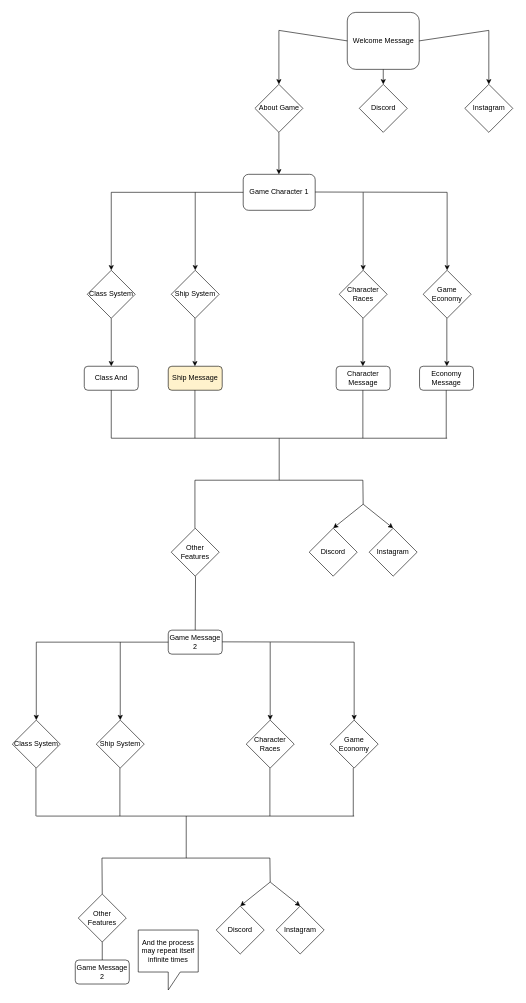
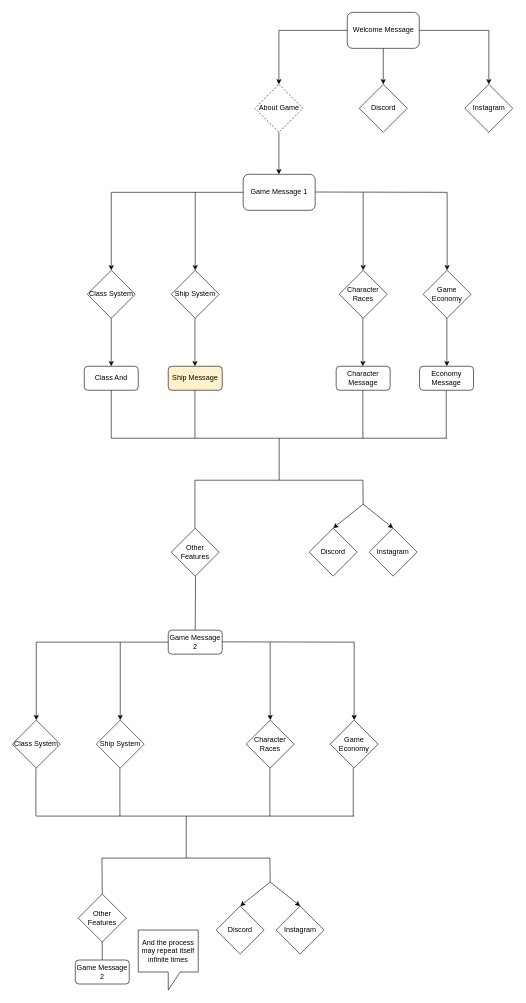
  <mxCell id="0" />
  <mxCell id="1" parent="0" />
- <mxCell id="2" value="Welcome Message" style="rounded=1;whiteSpace=wrap;html=1;" parent="1" vertex="1"><mxGeometry x="578.5" y="20" width="120" height="95" as="geometry" /></mxCell>
+ <mxCell id="2" value="Welcome Message" style="rounded=1;whiteSpace=wrap;html=1;" parent="1" vertex="1"><mxGeometry x="578.5" y="20" width="120" height="60" as="geometry" /></mxCell>
  <mxCell id="3" value="" style="endArrow=none;html=1;rounded=0;entryX=0;entryY=0.5;entryDx=0;entryDy=0;" parent="1" target="2" edge="1"><mxGeometry width="50" height="50" relative="1" as="geometry"><mxPoint x="464.5" y="50" as="sourcePoint" /><mxPoint x="504.5" y="25" as="targetPoint" /></mxGeometry></mxCell>
  <mxCell id="4" value="" style="endArrow=none;html=1;rounded=0;exitX=1;exitY=0.5;exitDx=0;exitDy=0;" parent="1" source="2" edge="1"><mxGeometry width="50" height="50" relative="1" as="geometry"><mxPoint x="724.5" y="49.5" as="sourcePoint" /><mxPoint x="814.5" y="50" as="targetPoint" /></mxGeometry></mxCell>
  <mxCell id="5" value="" style="endArrow=classic;html=1;rounded=0;entryX=0.5;entryY=0;entryDx=0;entryDy=0;" parent="1" target="7" edge="1"><mxGeometry width="50" height="50" relative="1" as="geometry"><mxPoint x="464.5" y="50" as="sourcePoint" /><mxPoint x="464.5" y="140" as="targetPoint" /></mxGeometry></mxCell>
  <mxCell id="6" value="" style="endArrow=classic;html=1;rounded=0;" parent="1" edge="1"><mxGeometry width="50" height="50" relative="1" as="geometry"><mxPoint x="814.5" y="50" as="sourcePoint" /><mxPoint x="814.5" y="140" as="targetPoint" /></mxGeometry></mxCell>
- <mxCell id="7" value="About Game" style="rhombus;whiteSpace=wrap;html=1;" parent="1" vertex="1"><mxGeometry x="424.5" y="140" width="80" height="80" as="geometry" /></mxCell>
+ <mxCell id="7" value="About Game" style="rhombus;whiteSpace=wrap;html=1;dashed=1;" parent="1" vertex="1"><mxGeometry x="424.5" y="140" width="80" height="80" as="geometry" /></mxCell>
  <mxCell id="8" value="Instagram" style="rhombus;whiteSpace=wrap;html=1;" parent="1" vertex="1"><mxGeometry x="774.5" y="140" width="80" height="80" as="geometry" /></mxCell>
  <mxCell id="9" value="" style="endArrow=classic;html=1;rounded=0;exitX=0.5;exitY=1;exitDx=0;exitDy=0;" parent="1" source="7" edge="1"><mxGeometry width="50" height="50" relative="1" as="geometry"><mxPoint x="453.5" y="300" as="sourcePoint" /><mxPoint x="464.5" y="290" as="targetPoint" /></mxGeometry></mxCell>
- <mxCell id="10" value="Game Character 1" style="rounded=1;whiteSpace=wrap;html=1;" parent="1" vertex="1"><mxGeometry x="405" y="290" width="120" height="60" as="geometry" /></mxCell>
+ <mxCell id="10" value="Game Message 1" style="rounded=1;whiteSpace=wrap;html=1;" parent="1" vertex="1"><mxGeometry x="405" y="290" width="120" height="60" as="geometry" /></mxCell>
  <mxCell id="11" value="" style="endArrow=none;html=1;rounded=0;entryX=0;entryY=0.5;entryDx=0;entryDy=0;" parent="1" target="10" edge="1"><mxGeometry width="50" height="50" relative="1" as="geometry"><mxPoint x="185" y="320" as="sourcePoint" /><mxPoint x="345" y="290" as="targetPoint" /></mxGeometry></mxCell>
  <mxCell id="12" value="" style="endArrow=classic;html=1;rounded=0;" parent="1" edge="1"><mxGeometry width="50" height="50" relative="1" as="geometry"><mxPoint x="185" y="320" as="sourcePoint" /><mxPoint x="185" y="450" as="targetPoint" /></mxGeometry></mxCell>
  <mxCell id="13" value="" style="endArrow=classic;html=1;rounded=0;" parent="1" edge="1"><mxGeometry width="50" height="50" relative="1" as="geometry"><mxPoint x="325" y="320" as="sourcePoint" /><mxPoint x="325" y="450" as="targetPoint" /></mxGeometry></mxCell>
  <mxCell id="14" value="" style="endArrow=none;html=1;rounded=0;" parent="1" edge="1"><mxGeometry width="50" height="50" relative="1" as="geometry"><mxPoint x="525" y="319.5" as="sourcePoint" /><mxPoint x="745" y="320" as="targetPoint" /></mxGeometry></mxCell>
  <mxCell id="15" value="" style="endArrow=classic;html=1;rounded=0;" parent="1" edge="1"><mxGeometry width="50" height="50" relative="1" as="geometry"><mxPoint x="745" y="320" as="sourcePoint" /><mxPoint x="745" y="450" as="targetPoint" /></mxGeometry></mxCell>
  <mxCell id="16" value="" style="endArrow=classic;html=1;rounded=0;" parent="1" edge="1"><mxGeometry width="50" height="50" relative="1" as="geometry"><mxPoint x="605" y="320" as="sourcePoint" /><mxPoint x="605" y="450" as="targetPoint" /></mxGeometry></mxCell>
  <mxCell id="17" value="Class System" style="rhombus;whiteSpace=wrap;html=1;" parent="1" vertex="1"><mxGeometry x="145" y="450" width="80" height="80" as="geometry" /></mxCell>
  <mxCell id="18" value="Ship System" style="rhombus;whiteSpace=wrap;html=1;" parent="1" vertex="1"><mxGeometry x="285" y="450" width="80" height="80" as="geometry" /></mxCell>
  <mxCell id="19" value="Character Races" style="rhombus;whiteSpace=wrap;html=1;" parent="1" vertex="1"><mxGeometry x="565" y="450" width="80" height="80" as="geometry" /></mxCell>
  <mxCell id="20" value="Game Economy" style="rhombus;whiteSpace=wrap;html=1;" parent="1" vertex="1"><mxGeometry x="705" y="450" width="80" height="80" as="geometry" /></mxCell>
  <mxCell id="21" value="" style="endArrow=classic;html=1;rounded=0;exitX=0.5;exitY=1;exitDx=0;exitDy=0;" parent="1" source="17" edge="1"><mxGeometry width="50" height="50" relative="1" as="geometry"><mxPoint x="385" y="640" as="sourcePoint" /><mxPoint x="185" y="610" as="targetPoint" /></mxGeometry></mxCell>
  <mxCell id="22" value="" style="endArrow=classic;html=1;rounded=0;exitX=0.5;exitY=1;exitDx=0;exitDy=0;" parent="1" edge="1"><mxGeometry width="50" height="50" relative="1" as="geometry"><mxPoint x="324.5" y="530" as="sourcePoint" /><mxPoint x="324.5" y="610" as="targetPoint" /></mxGeometry></mxCell>
  <mxCell id="23" value="" style="endArrow=classic;html=1;rounded=0;exitX=0.5;exitY=1;exitDx=0;exitDy=0;" parent="1" edge="1"><mxGeometry width="50" height="50" relative="1" as="geometry"><mxPoint x="604.5" y="530" as="sourcePoint" /><mxPoint x="604.5" y="610" as="targetPoint" /></mxGeometry></mxCell>
  <mxCell id="24" value="" style="endArrow=classic;html=1;rounded=0;exitX=0.5;exitY=1;exitDx=0;exitDy=0;" parent="1" edge="1"><mxGeometry width="50" height="50" relative="1" as="geometry"><mxPoint x="744.5" y="530" as="sourcePoint" /><mxPoint x="744.5" y="610" as="targetPoint" /></mxGeometry></mxCell>
  <mxCell id="25" value="Class And" style="rounded=1;whiteSpace=wrap;html=1;" parent="1" vertex="1"><mxGeometry x="140" y="610" width="90" height="40" as="geometry" /></mxCell>
  <mxCell id="26" value="Ship Message" style="rounded=1;whiteSpace=wrap;html=1;fillColor=#fff2cc;" parent="1" vertex="1"><mxGeometry x="280" y="610" width="90" height="40" as="geometry" /></mxCell>
  <mxCell id="27" value="Character Message" style="rounded=1;whiteSpace=wrap;html=1;" parent="1" vertex="1"><mxGeometry x="560" y="610" width="90" height="40" as="geometry" /></mxCell>
  <mxCell id="28" value="Economy Message" style="rounded=1;whiteSpace=wrap;html=1;" parent="1" vertex="1"><mxGeometry x="699" y="610" width="90" height="40" as="geometry" /></mxCell>
  <mxCell id="29" value="" style="endArrow=classic;html=1;rounded=0;exitX=0.5;exitY=1;exitDx=0;exitDy=0;" parent="1" source="2" edge="1"><mxGeometry width="50" height="50" relative="1" as="geometry"><mxPoint x="624.5" y="220" as="sourcePoint" /><mxPoint x="638.5" y="140" as="targetPoint" /></mxGeometry></mxCell>
  <mxCell id="30" value="Discord" style="rhombus;whiteSpace=wrap;html=1;" parent="1" vertex="1"><mxGeometry x="598.5" y="140" width="80" height="80" as="geometry" /></mxCell>
  <mxCell id="31" value="" style="endArrow=none;html=1;rounded=0;entryX=0.5;entryY=1;entryDx=0;entryDy=0;" parent="1" target="25" edge="1"><mxGeometry width="50" height="50" relative="1" as="geometry"><mxPoint x="185" y="730" as="sourcePoint" /><mxPoint x="195" y="690" as="targetPoint" /></mxGeometry></mxCell>
  <mxCell id="32" value="" style="endArrow=none;html=1;rounded=0;entryX=0.5;entryY=1;entryDx=0;entryDy=0;" parent="1" edge="1"><mxGeometry width="50" height="50" relative="1" as="geometry"><mxPoint x="324.5" y="730" as="sourcePoint" /><mxPoint x="324.5" y="650" as="targetPoint" /></mxGeometry></mxCell>
  <mxCell id="33" value="" style="endArrow=none;html=1;rounded=0;entryX=0.5;entryY=1;entryDx=0;entryDy=0;" parent="1" edge="1"><mxGeometry width="50" height="50" relative="1" as="geometry"><mxPoint x="604.5" y="730" as="sourcePoint" /><mxPoint x="604.5" y="650" as="targetPoint" /></mxGeometry></mxCell>
  <mxCell id="34" value="" style="endArrow=none;html=1;rounded=0;entryX=0.5;entryY=1;entryDx=0;entryDy=0;" parent="1" edge="1"><mxGeometry width="50" height="50" relative="1" as="geometry"><mxPoint x="743.5" y="730" as="sourcePoint" /><mxPoint x="743.5" y="650" as="targetPoint" /></mxGeometry></mxCell>
  <mxCell id="35" value="" style="endArrow=none;html=1;rounded=0;" parent="1" edge="1"><mxGeometry width="50" height="50" relative="1" as="geometry"><mxPoint x="185" y="730" as="sourcePoint" /><mxPoint x="745" y="730" as="targetPoint" /></mxGeometry></mxCell>
  <mxCell id="36" value="" style="endArrow=none;html=1;rounded=0;" parent="1" edge="1"><mxGeometry width="50" height="50" relative="1" as="geometry"><mxPoint x="465" y="800" as="sourcePoint" /><mxPoint x="465" y="730" as="targetPoint" /></mxGeometry></mxCell>
  <mxCell id="37" value="" style="endArrow=classic;html=1;rounded=0;" parent="1" edge="1"><mxGeometry width="50" height="50" relative="1" as="geometry"><mxPoint x="605" y="840" as="sourcePoint" /><mxPoint x="555" y="880" as="targetPoint" /></mxGeometry></mxCell>
  <mxCell id="38" value="" style="endArrow=classic;html=1;rounded=0;entryX=0.5;entryY=0;entryDx=0;entryDy=0;" parent="1" edge="1" target="40"><mxGeometry width="50" height="50" relative="1" as="geometry"><mxPoint x="605" y="840" as="sourcePoint" /><mxPoint x="635" y="880" as="targetPoint" /></mxGeometry></mxCell>
  <mxCell id="39" value="Discord" style="rhombus;whiteSpace=wrap;html=1;" parent="1" vertex="1"><mxGeometry x="515" y="880" width="80" height="80" as="geometry" /></mxCell>
  <mxCell id="40" value="Instagram" style="rhombus;whiteSpace=wrap;html=1;" parent="1" vertex="1"><mxGeometry x="615" y="880" width="80" height="80" as="geometry" /></mxCell>
  <mxCell id="41" value="Other Features" style="rhombus;whiteSpace=wrap;html=1;" vertex="1" parent="1"><mxGeometry x="285" y="880" width="80" height="80" as="geometry" /></mxCell>
  <mxCell id="42" value="" style="endArrow=none;html=1;rounded=0;exitX=0.5;exitY=0;exitDx=0;exitDy=0;" edge="1" parent="1" source="43"><mxGeometry width="50" height="50" relative="1" as="geometry"><mxPoint x="325" y="980" as="sourcePoint" /><mxPoint x="325.5" y="960" as="targetPoint" /></mxGeometry></mxCell>
  <mxCell id="43" value="Game Message 2" style="rounded=1;whiteSpace=wrap;html=1;" vertex="1" parent="1"><mxGeometry x="280" y="1050" width="90" height="40" as="geometry" /></mxCell>
  <mxCell id="44" value="" style="endArrow=none;html=1;rounded=0;" edge="1" parent="1"><mxGeometry width="50" height="50" relative="1" as="geometry"><mxPoint x="464.5" y="800" as="sourcePoint" /><mxPoint x="604.5" y="800" as="targetPoint" /></mxGeometry></mxCell>
  <mxCell id="45" value="" style="endArrow=none;html=1;rounded=0;" edge="1" parent="1"><mxGeometry width="50" height="50" relative="1" as="geometry"><mxPoint x="605" y="840" as="sourcePoint" /><mxPoint x="604.5" y="800" as="targetPoint" /></mxGeometry></mxCell>
  <mxCell id="46" value="" style="endArrow=none;html=1;rounded=0;" edge="1" parent="1"><mxGeometry width="50" height="50" relative="1" as="geometry"><mxPoint x="324.5" y="800" as="sourcePoint" /><mxPoint x="464.5" y="800" as="targetPoint" /></mxGeometry></mxCell>
  <mxCell id="47" value="" style="endArrow=none;html=1;rounded=0;" edge="1" parent="1"><mxGeometry width="50" height="50" relative="1" as="geometry"><mxPoint x="324.5" y="880" as="sourcePoint" /><mxPoint x="324.5" y="800" as="targetPoint" /></mxGeometry></mxCell>
  <mxCell id="48" value="" style="endArrow=none;html=1;rounded=0;entryX=0;entryY=0.5;entryDx=0;entryDy=0;" edge="1" parent="1"><mxGeometry width="50" height="50" relative="1" as="geometry"><mxPoint x="60" y="1070" as="sourcePoint" /><mxPoint x="280" y="1070" as="targetPoint" /></mxGeometry></mxCell>
  <mxCell id="49" value="" style="endArrow=classic;html=1;rounded=0;" edge="1" parent="1"><mxGeometry width="50" height="50" relative="1" as="geometry"><mxPoint x="60" y="1070" as="sourcePoint" /><mxPoint x="60" y="1200" as="targetPoint" /></mxGeometry></mxCell>
  <mxCell id="50" value="" style="endArrow=classic;html=1;rounded=0;" edge="1" parent="1"><mxGeometry width="50" height="50" relative="1" as="geometry"><mxPoint x="200" y="1070" as="sourcePoint" /><mxPoint x="200" y="1200" as="targetPoint" /></mxGeometry></mxCell>
  <mxCell id="51" value="Class System" style="rhombus;whiteSpace=wrap;html=1;" vertex="1" parent="1"><mxGeometry x="20" y="1200" width="80" height="80" as="geometry" /></mxCell>
  <mxCell id="52" value="Ship System" style="rhombus;whiteSpace=wrap;html=1;" vertex="1" parent="1"><mxGeometry x="160" y="1200" width="80" height="80" as="geometry" /></mxCell>
  <mxCell id="53" value="" style="endArrow=none;html=1;rounded=0;" edge="1" parent="1"><mxGeometry width="50" height="50" relative="1" as="geometry"><mxPoint x="370" y="1069.5" as="sourcePoint" /><mxPoint x="590" y="1070" as="targetPoint" /></mxGeometry></mxCell>
  <mxCell id="54" value="" style="endArrow=classic;html=1;rounded=0;" edge="1" parent="1"><mxGeometry width="50" height="50" relative="1" as="geometry"><mxPoint x="590" y="1070" as="sourcePoint" /><mxPoint x="590" y="1200" as="targetPoint" /></mxGeometry></mxCell>
  <mxCell id="55" value="" style="endArrow=classic;html=1;rounded=0;" edge="1" parent="1"><mxGeometry width="50" height="50" relative="1" as="geometry"><mxPoint x="450" y="1070" as="sourcePoint" /><mxPoint x="450" y="1200" as="targetPoint" /></mxGeometry></mxCell>
  <mxCell id="56" value="Character Races" style="rhombus;whiteSpace=wrap;html=1;" vertex="1" parent="1"><mxGeometry x="410" y="1200" width="80" height="80" as="geometry" /></mxCell>
  <mxCell id="57" value="Game Economy" style="rhombus;whiteSpace=wrap;html=1;" vertex="1" parent="1"><mxGeometry x="550" y="1200" width="80" height="80" as="geometry" /></mxCell>
  <mxCell id="58" value="" style="endArrow=none;html=1;rounded=0;entryX=0.5;entryY=1;entryDx=0;entryDy=0;" edge="1" parent="1"><mxGeometry width="50" height="50" relative="1" as="geometry"><mxPoint x="59.41" y="1360" as="sourcePoint" /><mxPoint x="59.41" y="1280" as="targetPoint" /></mxGeometry></mxCell>
  <mxCell id="59" value="" style="endArrow=none;html=1;rounded=0;entryX=0.5;entryY=1;entryDx=0;entryDy=0;" edge="1" parent="1"><mxGeometry width="50" height="50" relative="1" as="geometry"><mxPoint x="199.41" y="1360" as="sourcePoint" /><mxPoint x="199.41" y="1280" as="targetPoint" /></mxGeometry></mxCell>
  <mxCell id="60" value="" style="endArrow=none;html=1;rounded=0;entryX=0.5;entryY=1;entryDx=0;entryDy=0;" edge="1" parent="1"><mxGeometry width="50" height="50" relative="1" as="geometry"><mxPoint x="449.5" y="1360" as="sourcePoint" /><mxPoint x="449.5" y="1280" as="targetPoint" /></mxGeometry></mxCell>
  <mxCell id="61" value="" style="endArrow=none;html=1;rounded=0;entryX=0.5;entryY=1;entryDx=0;entryDy=0;" edge="1" parent="1"><mxGeometry width="50" height="50" relative="1" as="geometry"><mxPoint x="588.5" y="1360" as="sourcePoint" /><mxPoint x="588.5" y="1280" as="targetPoint" /></mxGeometry></mxCell>
  <mxCell id="62" value="" style="endArrow=none;html=1;rounded=0;" edge="1" parent="1"><mxGeometry width="50" height="50" relative="1" as="geometry"><mxPoint x="60" y="1360" as="sourcePoint" /><mxPoint x="590" y="1360" as="targetPoint" /></mxGeometry></mxCell>
  <mxCell id="63" value="" style="endArrow=none;html=1;rounded=0;" edge="1" parent="1"><mxGeometry width="50" height="50" relative="1" as="geometry"><mxPoint x="310" y="1430" as="sourcePoint" /><mxPoint x="310" y="1360" as="targetPoint" /></mxGeometry></mxCell>
  <mxCell id="64" value="" style="endArrow=classic;html=1;rounded=0;" edge="1" parent="1"><mxGeometry width="50" height="50" relative="1" as="geometry"><mxPoint x="450" y="1470" as="sourcePoint" /><mxPoint x="400" y="1510" as="targetPoint" /></mxGeometry></mxCell>
  <mxCell id="65" value="" style="endArrow=classic;html=1;rounded=0;entryX=0.5;entryY=0;entryDx=0;entryDy=0;" edge="1" parent="1" target="67"><mxGeometry width="50" height="50" relative="1" as="geometry"><mxPoint x="450" y="1470" as="sourcePoint" /><mxPoint x="480" y="1510" as="targetPoint" /></mxGeometry></mxCell>
  <mxCell id="66" value="Discord" style="rhombus;whiteSpace=wrap;html=1;" vertex="1" parent="1"><mxGeometry x="360" y="1510" width="80" height="80" as="geometry" /></mxCell>
  <mxCell id="67" value="Instagram" style="rhombus;whiteSpace=wrap;html=1;" vertex="1" parent="1"><mxGeometry x="460" y="1510" width="80" height="80" as="geometry" /></mxCell>
  <mxCell id="68" value="Other Features" style="rhombus;whiteSpace=wrap;html=1;" vertex="1" parent="1"><mxGeometry x="130" y="1490" width="80" height="80" as="geometry" /></mxCell>
  <mxCell id="69" value="" style="endArrow=none;html=1;rounded=0;" edge="1" parent="1"><mxGeometry width="50" height="50" relative="1" as="geometry"><mxPoint x="309.5" y="1430" as="sourcePoint" /><mxPoint x="449.5" y="1430" as="targetPoint" /></mxGeometry></mxCell>
  <mxCell id="70" value="" style="endArrow=none;html=1;rounded=0;" edge="1" parent="1"><mxGeometry width="50" height="50" relative="1" as="geometry"><mxPoint x="450" y="1470" as="sourcePoint" /><mxPoint x="449.5" y="1430" as="targetPoint" /></mxGeometry></mxCell>
  <mxCell id="71" value="" style="endArrow=none;html=1;rounded=0;" edge="1" parent="1"><mxGeometry width="50" height="50" relative="1" as="geometry"><mxPoint x="169.5" y="1430" as="sourcePoint" /><mxPoint x="309.5" y="1430" as="targetPoint" /></mxGeometry></mxCell>
  <mxCell id="72" value="" style="endArrow=none;html=1;rounded=0;" edge="1" parent="1"><mxGeometry width="50" height="50" relative="1" as="geometry"><mxPoint x="170" y="1490" as="sourcePoint" /><mxPoint x="169.5" y="1430" as="targetPoint" /></mxGeometry></mxCell>
  <mxCell id="73" value="And the process may repeat itself infinite times" style="shape=callout;whiteSpace=wrap;html=1;perimeter=calloutPerimeter;" vertex="1" parent="1"><mxGeometry x="230" y="1550" width="100" height="100" as="geometry" /></mxCell>
  <mxCell id="74" value="Game Message 2" style="rounded=1;whiteSpace=wrap;html=1;" vertex="1" parent="1"><mxGeometry x="125" y="1600" width="90" height="40" as="geometry" /></mxCell>
  <mxCell id="75" value="" style="endArrow=none;html=1;rounded=0;exitX=0.5;exitY=1;exitDx=0;exitDy=0;entryX=0.5;entryY=0;entryDx=0;entryDy=0;" edge="1" parent="1" source="68" target="74"><mxGeometry width="50" height="50" relative="1" as="geometry"><mxPoint x="400" y="1610" as="sourcePoint" /><mxPoint x="450" y="1560" as="targetPoint" /></mxGeometry></mxCell>
